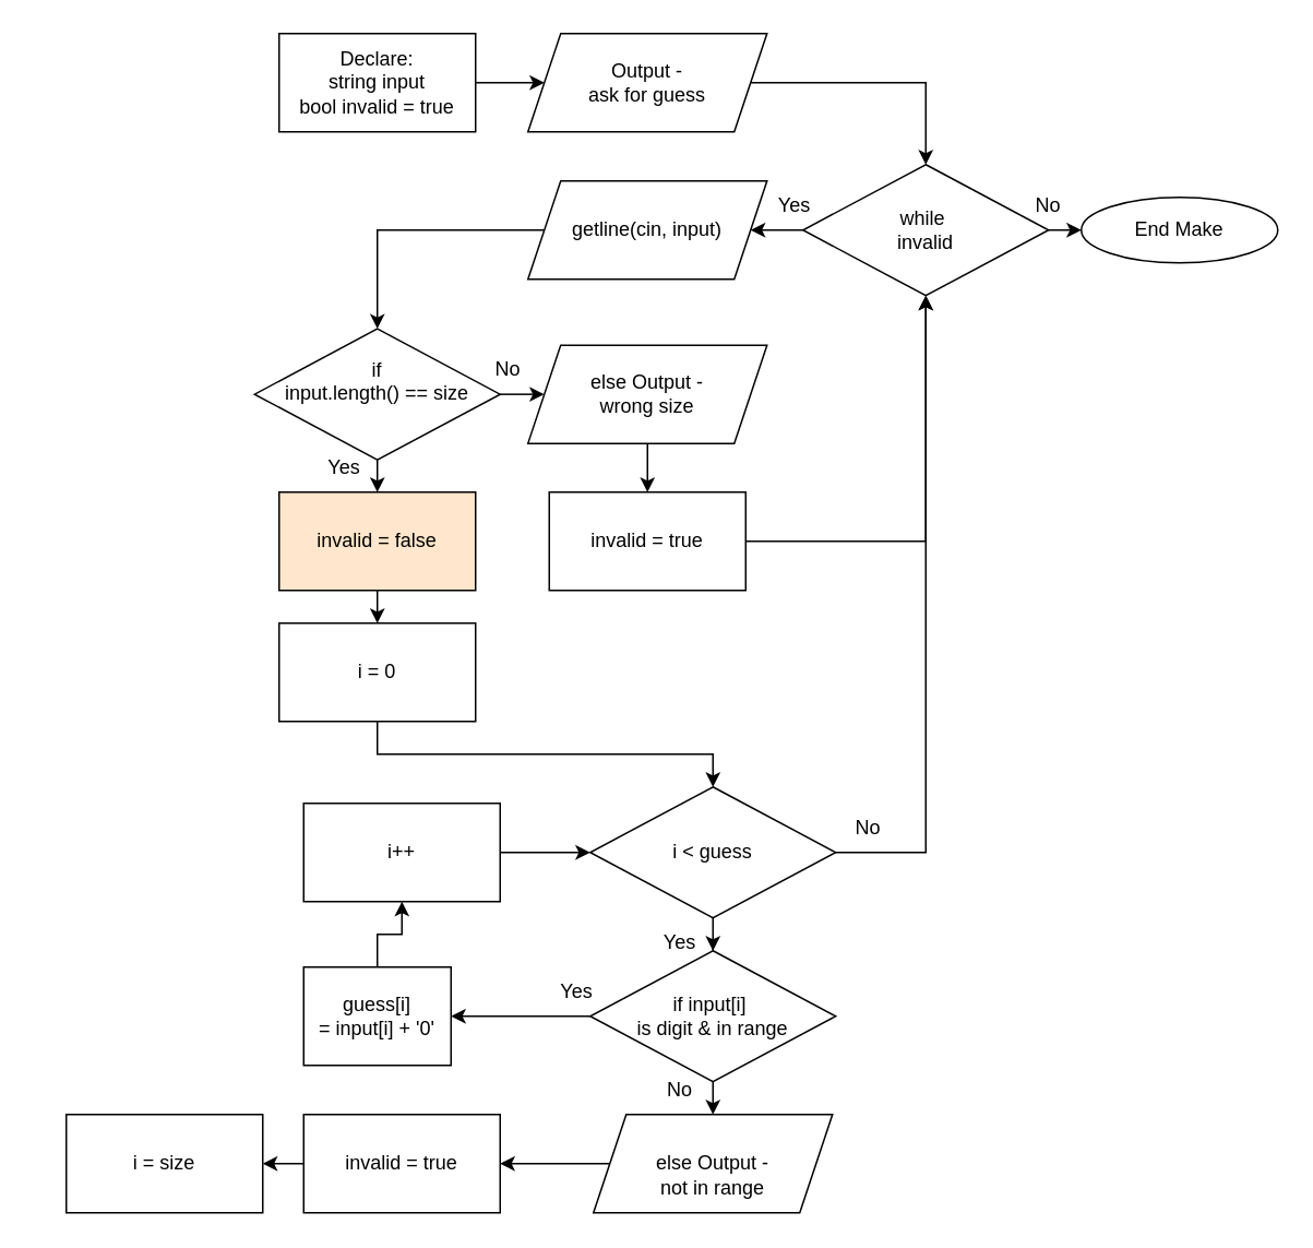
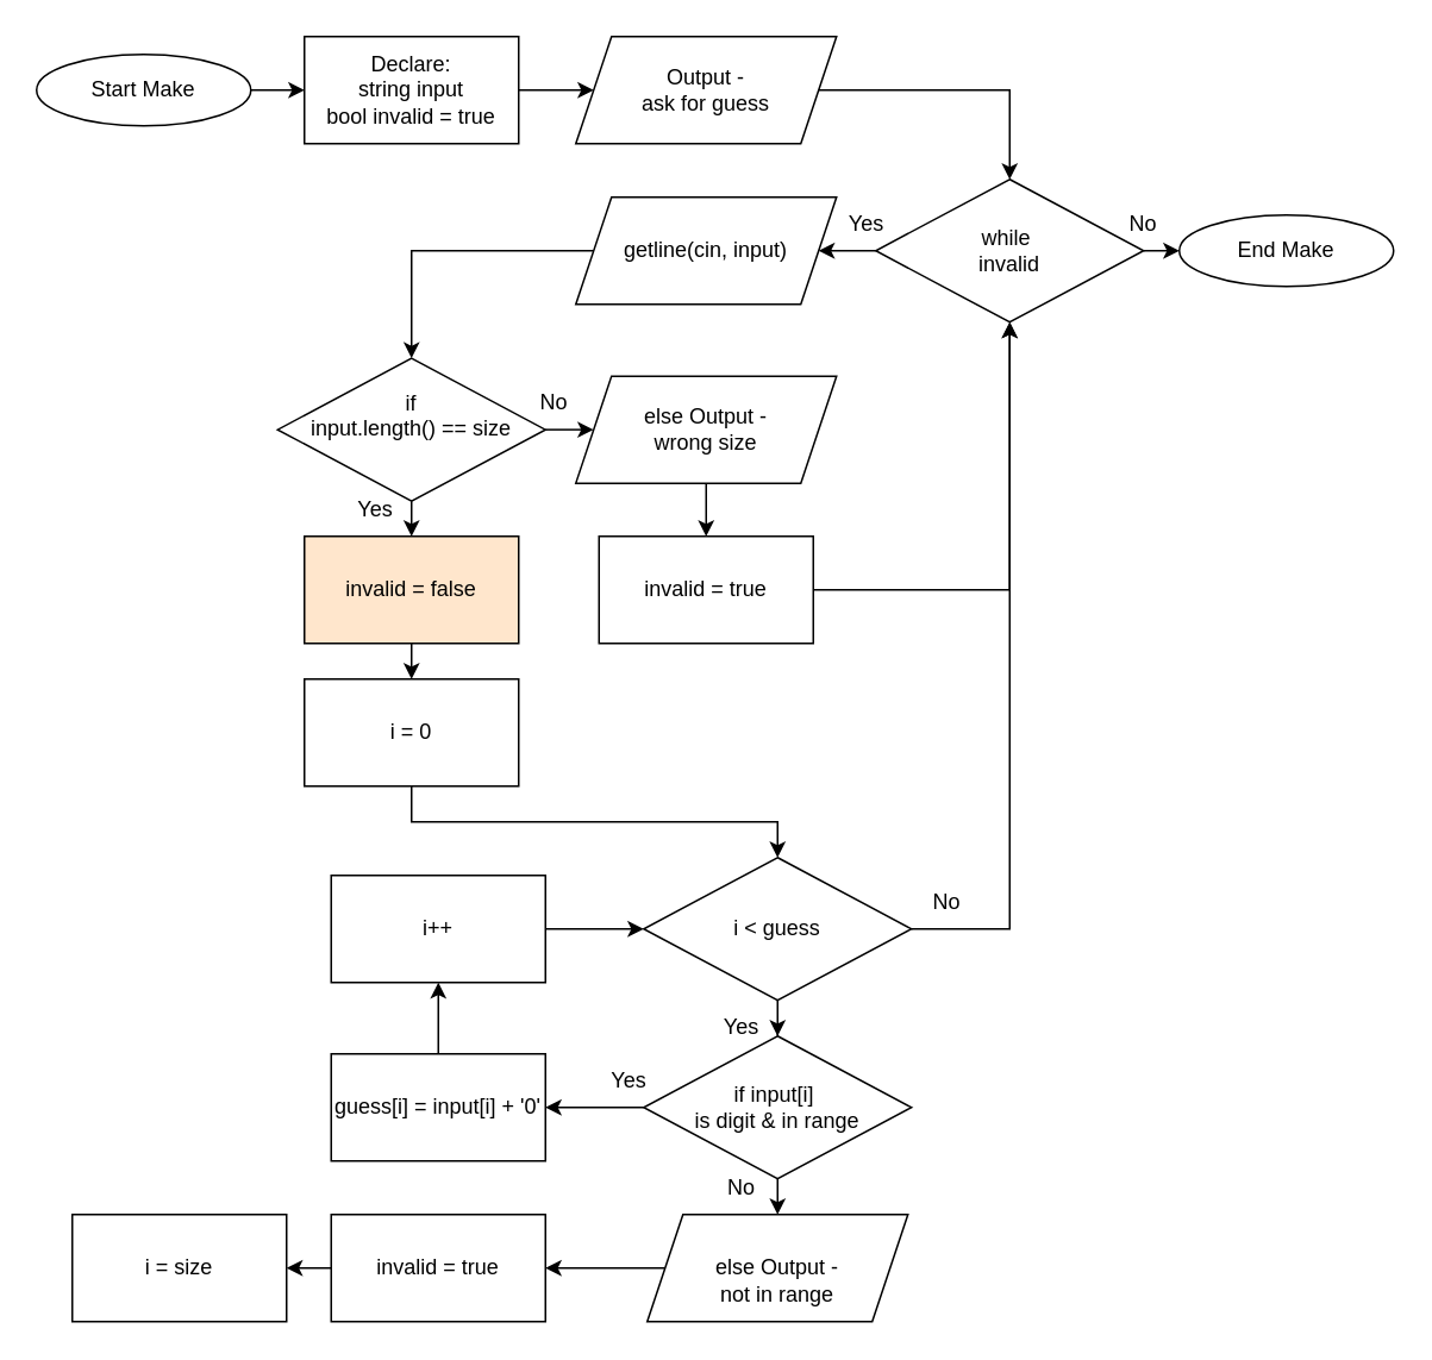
  <mxCell id="0" />
  <mxCell id="1" parent="0" />
  <mxCell id="2" value="" style="group" vertex="1" connectable="0" parent="1"><mxGeometry x="20" y="20" width="760" height="720" as="geometry" /></mxCell>
+ <mxCell id="3" style="edgeStyle=orthogonalEdgeStyle;rounded=0;orthogonalLoop=1;jettySize=auto;html=1;exitX=1;exitY=0.5;exitDx=0;exitDy=0;entryX=0;entryY=0.5;entryDx=0;entryDy=0;" edge="1" parent="2" source="4" target="9"><mxGeometry relative="1" as="geometry" /></mxCell>
+ <mxCell id="4" value="Start Make" style="ellipse;whiteSpace=wrap;html=1;" vertex="1" parent="2"><mxGeometry y="10" width="120" height="40" as="geometry" /></mxCell>
  <mxCell id="5" value="End Make" style="ellipse;whiteSpace=wrap;html=1;" vertex="1" parent="2"><mxGeometry x="640" y="100" width="120" height="40" as="geometry" /></mxCell>
  <mxCell id="6" style="edgeStyle=orthogonalEdgeStyle;rounded=0;orthogonalLoop=1;jettySize=auto;html=1;exitX=0;exitY=0.5;exitDx=0;exitDy=0;entryX=0.5;entryY=0;entryDx=0;entryDy=0;" edge="1" parent="2" source="7" target="17"><mxGeometry relative="1" as="geometry" /></mxCell>
  <mxCell id="7" value="getline(cin, input)" style="shape=parallelogram;perimeter=parallelogramPerimeter;whiteSpace=wrap;html=1;fixedSize=1;rounded=0;" vertex="1" parent="2"><mxGeometry x="302" y="90" width="146" height="60" as="geometry" /></mxCell>
  <mxCell id="8" style="edgeStyle=orthogonalEdgeStyle;rounded=0;orthogonalLoop=1;jettySize=auto;html=1;exitX=1;exitY=0.5;exitDx=0;exitDy=0;entryX=0;entryY=0.5;entryDx=0;entryDy=0;" edge="1" parent="2" source="9" target="11"><mxGeometry relative="1" as="geometry" /></mxCell>
  <mxCell id="9" value="Declare:&lt;div&gt;string input&lt;/div&gt;&lt;div&gt;bool invalid = true&lt;/div&gt;" style="rounded=0;whiteSpace=wrap;html=1;" vertex="1" parent="2"><mxGeometry x="150" width="120" height="60" as="geometry" /></mxCell>
  <mxCell id="10" style="edgeStyle=orthogonalEdgeStyle;rounded=0;orthogonalLoop=1;jettySize=auto;html=1;exitX=1;exitY=0.5;exitDx=0;exitDy=0;" edge="1" parent="2" source="11" target="14"><mxGeometry relative="1" as="geometry" /></mxCell>
  <mxCell id="11" value="Output -&lt;div&gt;ask for guess&lt;/div&gt;" style="shape=parallelogram;perimeter=parallelogramPerimeter;whiteSpace=wrap;html=1;fixedSize=1;rounded=0;" vertex="1" parent="2"><mxGeometry x="302" width="146" height="60" as="geometry" /></mxCell>
  <mxCell id="12" style="edgeStyle=orthogonalEdgeStyle;rounded=0;orthogonalLoop=1;jettySize=auto;html=1;exitX=0;exitY=0.5;exitDx=0;exitDy=0;entryX=1;entryY=0.5;entryDx=0;entryDy=0;" edge="1" parent="2" source="14" target="7"><mxGeometry relative="1" as="geometry" /></mxCell>
  <mxCell id="13" style="edgeStyle=orthogonalEdgeStyle;rounded=0;orthogonalLoop=1;jettySize=auto;html=1;exitX=1;exitY=0.5;exitDx=0;exitDy=0;entryX=0;entryY=0.5;entryDx=0;entryDy=0;" edge="1" parent="2" source="14" target="5"><mxGeometry relative="1" as="geometry"><mxPoint x="640" y="120.235" as="targetPoint" /></mxGeometry></mxCell>
  <mxCell id="14" value="while&amp;nbsp;&lt;div&gt;invalid&lt;/div&gt;" style="rhombus;whiteSpace=wrap;html=1;" vertex="1" parent="2"><mxGeometry x="470" y="80" width="150" height="80" as="geometry" /></mxCell>
  <mxCell id="15" style="edgeStyle=orthogonalEdgeStyle;rounded=0;orthogonalLoop=1;jettySize=auto;html=1;exitX=0.5;exitY=1;exitDx=0;exitDy=0;entryX=0.5;entryY=0;entryDx=0;entryDy=0;" edge="1" parent="2" source="17" target="19"><mxGeometry relative="1" as="geometry" /></mxCell>
  <mxCell id="16" style="edgeStyle=orthogonalEdgeStyle;rounded=0;orthogonalLoop=1;jettySize=auto;html=1;exitX=1;exitY=0.5;exitDx=0;exitDy=0;entryX=0;entryY=0.5;entryDx=0;entryDy=0;" edge="1" parent="2" source="17" target="38"><mxGeometry relative="1" as="geometry" /></mxCell>
  <mxCell id="17" value="if&lt;div&gt;input.length() == size&lt;/div&gt;&lt;div&gt;&lt;br&gt;&lt;/div&gt;" style="rhombus;whiteSpace=wrap;html=1;" vertex="1" parent="2"><mxGeometry x="135" y="180.25" width="150" height="80" as="geometry" /></mxCell>
  <mxCell id="18" style="edgeStyle=orthogonalEdgeStyle;rounded=0;orthogonalLoop=1;jettySize=auto;html=1;exitX=0.5;exitY=1;exitDx=0;exitDy=0;entryX=0.5;entryY=0;entryDx=0;entryDy=0;" edge="1" parent="2" source="19" target="21"><mxGeometry relative="1" as="geometry" /></mxCell>
  <mxCell id="19" value="invalid = false" style="rounded=0;whiteSpace=wrap;html=1;fillColor=#ffe6cc;" vertex="1" parent="2"><mxGeometry x="150" y="280" width="120" height="60" as="geometry" /></mxCell>
  <mxCell id="20" style="edgeStyle=orthogonalEdgeStyle;rounded=0;orthogonalLoop=1;jettySize=auto;html=1;exitX=0.5;exitY=1;exitDx=0;exitDy=0;entryX=0.5;entryY=0;entryDx=0;entryDy=0;" edge="1" parent="2" source="21" target="24"><mxGeometry relative="1" as="geometry" /></mxCell>
  <mxCell id="21" value="i = 0" style="rounded=0;whiteSpace=wrap;html=1;" vertex="1" parent="2"><mxGeometry x="150" y="360" width="120" height="60" as="geometry" /></mxCell>
  <mxCell id="22" style="edgeStyle=orthogonalEdgeStyle;rounded=0;orthogonalLoop=1;jettySize=auto;html=1;exitX=0.5;exitY=1;exitDx=0;exitDy=0;" edge="1" parent="2" source="24" target="29"><mxGeometry relative="1" as="geometry" /></mxCell>
  <mxCell id="23" style="edgeStyle=orthogonalEdgeStyle;rounded=0;orthogonalLoop=1;jettySize=auto;html=1;exitX=1;exitY=0.5;exitDx=0;exitDy=0;entryX=0.5;entryY=1;entryDx=0;entryDy=0;" edge="1" parent="2" source="24" target="14"><mxGeometry relative="1" as="geometry" /></mxCell>
  <mxCell id="24" value="&lt;div&gt;i &amp;lt; guess&lt;/div&gt;" style="rhombus;whiteSpace=wrap;html=1;" vertex="1" parent="2"><mxGeometry x="340" y="460" width="150" height="80" as="geometry" /></mxCell>
  <mxCell id="25" style="edgeStyle=orthogonalEdgeStyle;rounded=0;orthogonalLoop=1;jettySize=auto;html=1;exitX=1;exitY=0.5;exitDx=0;exitDy=0;entryX=0;entryY=0.5;entryDx=0;entryDy=0;" edge="1" parent="2" source="26" target="24"><mxGeometry relative="1" as="geometry" /></mxCell>
  <mxCell id="26" value="i++" style="rounded=0;whiteSpace=wrap;html=1;" vertex="1" parent="2"><mxGeometry x="165" y="470" width="120" height="60" as="geometry" /></mxCell>
  <mxCell id="27" style="edgeStyle=orthogonalEdgeStyle;rounded=0;orthogonalLoop=1;jettySize=auto;html=1;exitX=0.5;exitY=1;exitDx=0;exitDy=0;entryX=0.5;entryY=0;entryDx=0;entryDy=0;" edge="1" parent="2" source="29" target="33"><mxGeometry relative="1" as="geometry" /></mxCell>
  <mxCell id="28" style="edgeStyle=orthogonalEdgeStyle;rounded=0;orthogonalLoop=1;jettySize=auto;html=1;exitX=0;exitY=0.5;exitDx=0;exitDy=0;entryX=1;entryY=0.5;entryDx=0;entryDy=0;" edge="1" parent="2" source="29" target="31"><mxGeometry relative="1" as="geometry" /></mxCell>
  <mxCell id="29" value="&lt;div&gt;if&amp;nbsp;&lt;span style=&quot;background-color: initial;&quot;&gt;input[i]&amp;nbsp;&lt;/span&gt;&lt;/div&gt;&lt;div&gt;is digit &amp;amp; in range&lt;/div&gt;" style="rhombus;whiteSpace=wrap;html=1;" vertex="1" parent="2"><mxGeometry x="340" y="560" width="150" height="80" as="geometry" /></mxCell>
  <mxCell id="30" style="edgeStyle=orthogonalEdgeStyle;rounded=0;orthogonalLoop=1;jettySize=auto;html=1;exitX=0.5;exitY=0;exitDx=0;exitDy=0;entryX=0.5;entryY=1;entryDx=0;entryDy=0;" edge="1" parent="2" source="31" target="26"><mxGeometry relative="1" as="geometry" /></mxCell>
- <mxCell id="31" value="guess[i] =&amp;nbsp;&lt;span style=&quot;background-color: initial;&quot;&gt;input[i] + '0'&lt;/span&gt;" style="rounded=0;whiteSpace=wrap;html=1;" vertex="1" parent="2"><mxGeometry x="165" y="570" width="90" height="60" as="geometry" /></mxCell>
+ <mxCell id="31" value="guess[i] =&amp;nbsp;&lt;span style=&quot;background-color: initial;&quot;&gt;input[i] + '0'&lt;/span&gt;" style="rounded=0;whiteSpace=wrap;html=1;" vertex="1" parent="2"><mxGeometry x="165" y="570" width="120" height="60" as="geometry" /></mxCell>
  <mxCell id="32" style="edgeStyle=orthogonalEdgeStyle;rounded=0;orthogonalLoop=1;jettySize=auto;html=1;exitX=0;exitY=0.5;exitDx=0;exitDy=0;entryX=1;entryY=0.5;entryDx=0;entryDy=0;" edge="1" parent="2" source="33" target="35"><mxGeometry relative="1" as="geometry" /></mxCell>
  <mxCell id="33" value="&lt;div&gt;&lt;br&gt;&lt;/div&gt;else&amp;nbsp;&lt;span style=&quot;background-color: initial;&quot;&gt;Output -&lt;/span&gt;&lt;div&gt;&lt;div&gt;not in range&lt;/div&gt;&lt;/div&gt;" style="shape=parallelogram;perimeter=parallelogramPerimeter;whiteSpace=wrap;html=1;fixedSize=1;rounded=0;" vertex="1" parent="2"><mxGeometry x="342" y="660" width="146" height="60" as="geometry" /></mxCell>
  <mxCell id="34" style="edgeStyle=orthogonalEdgeStyle;rounded=0;orthogonalLoop=1;jettySize=auto;html=1;exitX=0;exitY=0.5;exitDx=0;exitDy=0;entryX=1;entryY=0.5;entryDx=0;entryDy=0;" edge="1" parent="2" source="35" target="36"><mxGeometry relative="1" as="geometry" /></mxCell>
  <mxCell id="35" value="invalid = true" style="rounded=0;whiteSpace=wrap;html=1;" vertex="1" parent="2"><mxGeometry x="165" y="660" width="120" height="60" as="geometry" /></mxCell>
  <mxCell id="36" value="i = size" style="rounded=0;whiteSpace=wrap;html=1;" vertex="1" parent="2"><mxGeometry x="20" y="660" width="120" height="60" as="geometry" /></mxCell>
  <mxCell id="37" style="edgeStyle=orthogonalEdgeStyle;rounded=0;orthogonalLoop=1;jettySize=auto;html=1;exitX=0.5;exitY=1;exitDx=0;exitDy=0;entryX=0.5;entryY=0;entryDx=0;entryDy=0;" edge="1" parent="2" source="38" target="40"><mxGeometry relative="1" as="geometry" /></mxCell>
  <mxCell id="38" value="else Output -&lt;div&gt;wrong size&lt;/div&gt;" style="shape=parallelogram;perimeter=parallelogramPerimeter;whiteSpace=wrap;html=1;fixedSize=1;rounded=0;" vertex="1" parent="2"><mxGeometry x="302" y="190.25" width="146" height="60" as="geometry" /></mxCell>
  <mxCell id="39" style="edgeStyle=orthogonalEdgeStyle;rounded=0;orthogonalLoop=1;jettySize=auto;html=1;exitX=1;exitY=0.5;exitDx=0;exitDy=0;entryX=0.5;entryY=1;entryDx=0;entryDy=0;" edge="1" parent="2" source="40" target="14"><mxGeometry relative="1" as="geometry" /></mxCell>
  <mxCell id="40" value="invalid = true" style="rounded=0;whiteSpace=wrap;html=1;" vertex="1" parent="2"><mxGeometry x="315" y="280" width="120" height="60" as="geometry" /></mxCell>
  <mxCell id="41" value="No" style="text;html=1;strokeColor=none;fillColor=none;align=center;verticalAlign=middle;whiteSpace=wrap;rounded=0;" vertex="1" parent="2"><mxGeometry x="590" y="90" width="60" height="30" as="geometry" /></mxCell>
  <mxCell id="42" value="Yes" style="text;html=1;strokeColor=none;fillColor=none;align=center;verticalAlign=middle;whiteSpace=wrap;rounded=0;" vertex="1" parent="2"><mxGeometry x="435" y="90" width="60" height="30" as="geometry" /></mxCell>
  <mxCell id="43" value="No" style="text;html=1;strokeColor=none;fillColor=none;align=center;verticalAlign=middle;whiteSpace=wrap;rounded=0;" vertex="1" parent="2"><mxGeometry x="260" y="190.25" width="60" height="30" as="geometry" /></mxCell>
  <mxCell id="44" value="Yes" style="text;html=1;strokeColor=none;fillColor=none;align=center;verticalAlign=middle;whiteSpace=wrap;rounded=0;" vertex="1" parent="2"><mxGeometry x="160" y="250.25" width="60" height="30" as="geometry" /></mxCell>
  <mxCell id="45" value="No" style="text;html=1;strokeColor=none;fillColor=none;align=center;verticalAlign=middle;whiteSpace=wrap;rounded=0;" vertex="1" parent="2"><mxGeometry x="480" y="470" width="60" height="30" as="geometry" /></mxCell>
  <mxCell id="46" value="Yes" style="text;html=1;strokeColor=none;fillColor=none;align=center;verticalAlign=middle;whiteSpace=wrap;rounded=0;" vertex="1" parent="2"><mxGeometry x="365" y="540" width="60" height="30" as="geometry" /></mxCell>
  <mxCell id="47" value="No" style="text;html=1;strokeColor=none;fillColor=none;align=center;verticalAlign=middle;whiteSpace=wrap;rounded=0;" vertex="1" parent="2"><mxGeometry x="365" y="630" width="60" height="30" as="geometry" /></mxCell>
  <mxCell id="48" value="Yes" style="text;html=1;strokeColor=none;fillColor=none;align=center;verticalAlign=middle;whiteSpace=wrap;rounded=0;" vertex="1" parent="2"><mxGeometry x="302" y="570" width="60" height="30" as="geometry" /></mxCell>
